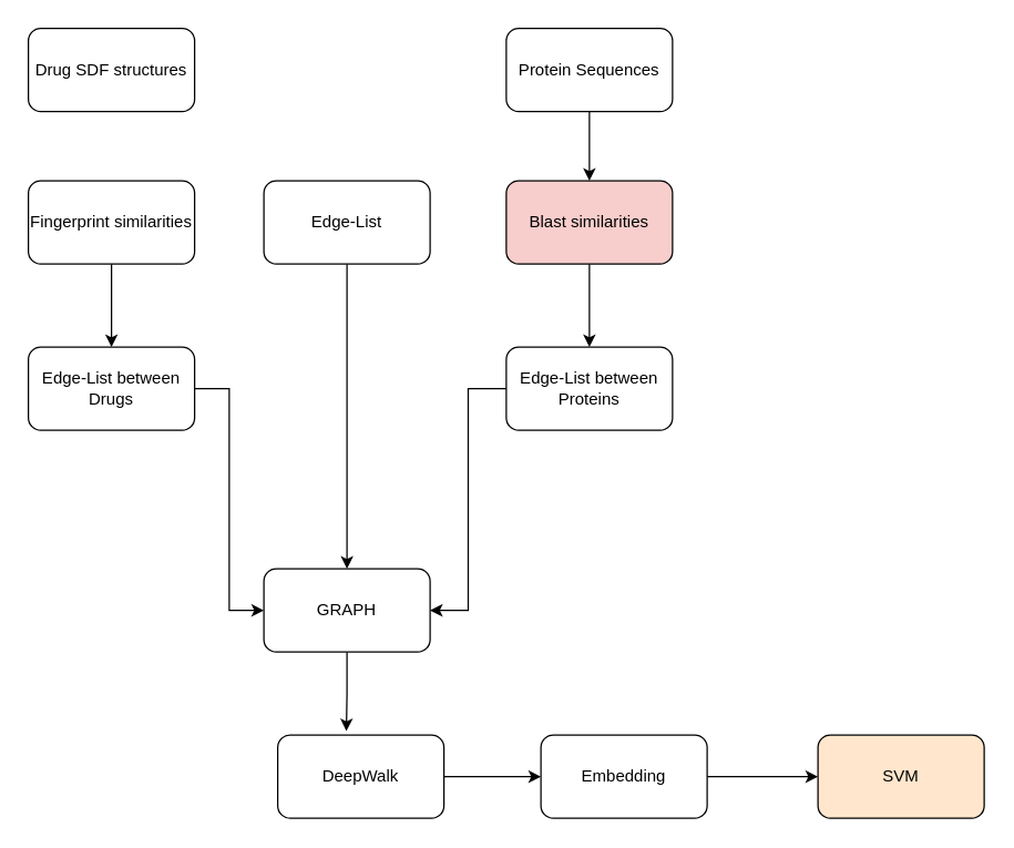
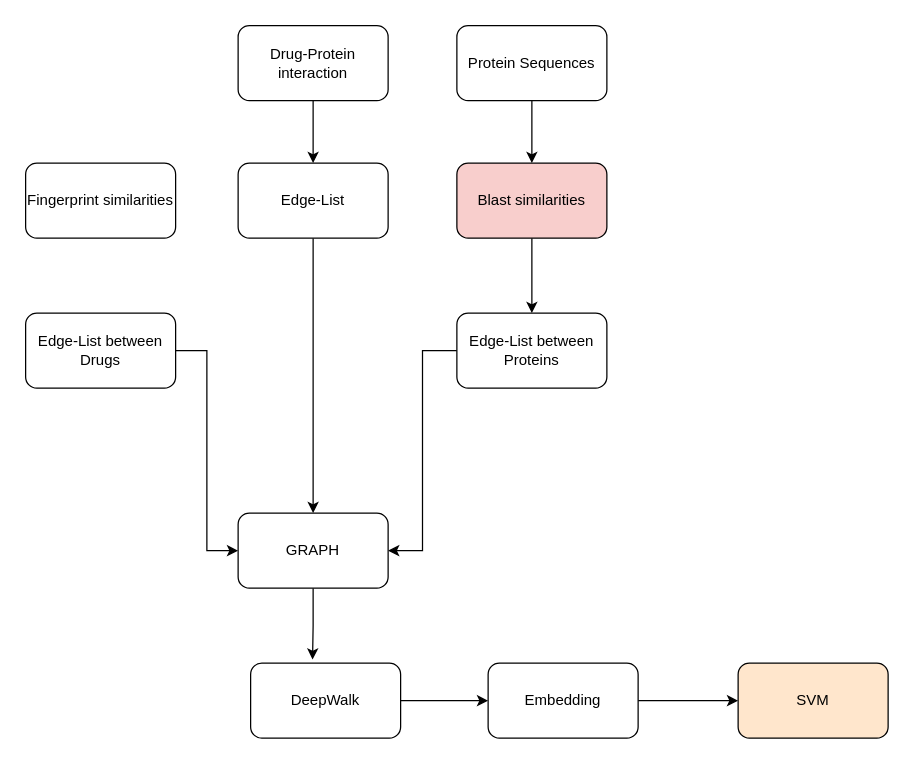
  <mxCell id="0" />
  <mxCell id="1" parent="0" />
+ <mxCell id="2" style="edgeStyle=orthogonalEdgeStyle;rounded=0;orthogonalLoop=1;jettySize=auto;html=1;entryX=0.5;entryY=0;entryDx=0;entryDy=0;" parent="1" source="3" target="5" edge="1"><mxGeometry relative="1" as="geometry" /></mxCell>
+ <mxCell id="3" value="Drug-Protein interaction" style="rounded=1;whiteSpace=wrap;html=1;" parent="1" vertex="1"><mxGeometry x="190" y="20" width="120" height="60" as="geometry" /></mxCell>
  <mxCell id="4" style="edgeStyle=orthogonalEdgeStyle;rounded=0;orthogonalLoop=1;jettySize=auto;html=1;entryX=0.5;entryY=0;entryDx=0;entryDy=0;" edge="1" parent="1" source="5" target="18"><mxGeometry relative="1" as="geometry" /></mxCell>
  <mxCell id="5" value="Edge-List" style="rounded=1;whiteSpace=wrap;html=1;" parent="1" vertex="1"><mxGeometry x="190" y="130" width="120" height="60" as="geometry" /></mxCell>
- <mxCell id="6" value="Drug SDF structures" style="rounded=1;whiteSpace=wrap;html=1;" parent="1" vertex="1"><mxGeometry x="20" y="20" width="120" height="60" as="geometry" /></mxCell>
- <mxCell id="7" style="edgeStyle=orthogonalEdgeStyle;rounded=0;orthogonalLoop=1;jettySize=auto;html=1;exitX=0.5;exitY=1;exitDx=0;exitDy=0;" parent="1" source="8" target="10" edge="1"><mxGeometry relative="1" as="geometry" /></mxCell>
  <mxCell id="8" value="Fingerprint&amp;nbsp;similarities" style="rounded=1;whiteSpace=wrap;html=1;" parent="1" vertex="1"><mxGeometry x="20" y="130" width="120" height="60" as="geometry" /></mxCell>
  <mxCell id="9" style="edgeStyle=orthogonalEdgeStyle;rounded=0;orthogonalLoop=1;jettySize=auto;html=1;entryX=0;entryY=0.5;entryDx=0;entryDy=0;" edge="1" parent="1" source="10" target="18"><mxGeometry relative="1" as="geometry" /></mxCell>
  <mxCell id="10" value="Edge-List between Drugs" style="rounded=1;whiteSpace=wrap;html=1;" parent="1" vertex="1"><mxGeometry x="20" y="250" width="120" height="60" as="geometry" /></mxCell>
  <mxCell id="11" style="edgeStyle=orthogonalEdgeStyle;rounded=0;orthogonalLoop=1;jettySize=auto;html=1;" parent="1" source="12" target="14" edge="1"><mxGeometry relative="1" as="geometry"><mxPoint x="425" y="120" as="targetPoint" /></mxGeometry></mxCell>
  <mxCell id="12" value="Protein Sequences" style="rounded=1;whiteSpace=wrap;html=1;" parent="1" vertex="1"><mxGeometry x="365" y="20" width="120" height="60" as="geometry" /></mxCell>
  <mxCell id="13" style="edgeStyle=orthogonalEdgeStyle;rounded=0;orthogonalLoop=1;jettySize=auto;html=1;exitX=0.5;exitY=1;exitDx=0;exitDy=0;" parent="1" source="14" target="16" edge="1"><mxGeometry relative="1" as="geometry" /></mxCell>
  <mxCell id="14" value="Blast&amp;nbsp;similarities" style="rounded=1;whiteSpace=wrap;html=1;fillColor=#f8cecc;" parent="1" vertex="1"><mxGeometry x="365" y="130" width="120" height="60" as="geometry" /></mxCell>
  <mxCell id="15" style="edgeStyle=orthogonalEdgeStyle;rounded=0;orthogonalLoop=1;jettySize=auto;html=1;entryX=1;entryY=0.5;entryDx=0;entryDy=0;" parent="1" source="16" target="18" edge="1"><mxGeometry relative="1" as="geometry" /></mxCell>
  <mxCell id="16" value="Edge-List between Proteins" style="rounded=1;whiteSpace=wrap;html=1;" parent="1" vertex="1"><mxGeometry x="365" y="250" width="120" height="60" as="geometry" /></mxCell>
  <mxCell id="17" style="edgeStyle=orthogonalEdgeStyle;rounded=0;orthogonalLoop=1;jettySize=auto;html=1;entryX=0.413;entryY=-0.048;entryDx=0;entryDy=0;entryPerimeter=0;" edge="1" parent="1" source="18" target="20"><mxGeometry relative="1" as="geometry" /></mxCell>
  <mxCell id="18" value="GRAPH" style="rounded=1;whiteSpace=wrap;html=1;" parent="1" vertex="1"><mxGeometry x="190" y="410" width="120" height="60" as="geometry" /></mxCell>
  <mxCell id="19" style="edgeStyle=orthogonalEdgeStyle;rounded=0;orthogonalLoop=1;jettySize=auto;html=1;entryX=0;entryY=0.5;entryDx=0;entryDy=0;" parent="1" source="20" target="22" edge="1"><mxGeometry relative="1" as="geometry" /></mxCell>
  <mxCell id="20" value="DeepWalk" style="rounded=1;whiteSpace=wrap;html=1;" parent="1" vertex="1"><mxGeometry x="200" y="530" width="120" height="60" as="geometry" /></mxCell>
  <mxCell id="21" style="edgeStyle=orthogonalEdgeStyle;rounded=0;orthogonalLoop=1;jettySize=auto;html=1;entryX=0;entryY=0.5;entryDx=0;entryDy=0;" parent="1" source="22" target="23" edge="1"><mxGeometry relative="1" as="geometry" /></mxCell>
  <mxCell id="22" value="Embedding" style="rounded=1;whiteSpace=wrap;html=1;" parent="1" vertex="1"><mxGeometry x="390" y="530" width="120" height="60" as="geometry" /></mxCell>
  <mxCell id="23" value="SVM" style="rounded=1;whiteSpace=wrap;html=1;fillColor=#ffe6cc;" parent="1" vertex="1"><mxGeometry x="590" y="530" width="120" height="60" as="geometry" /></mxCell>
